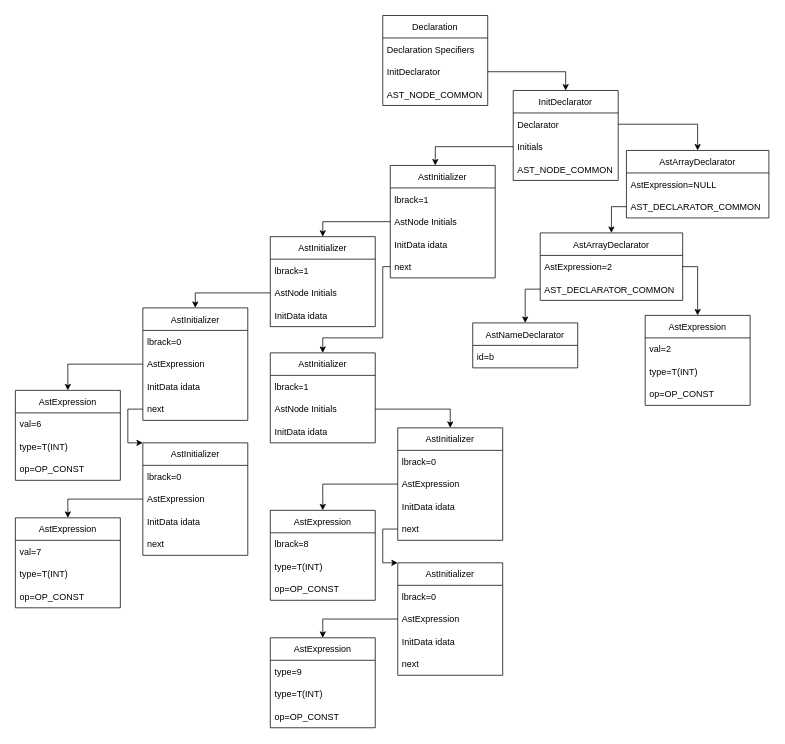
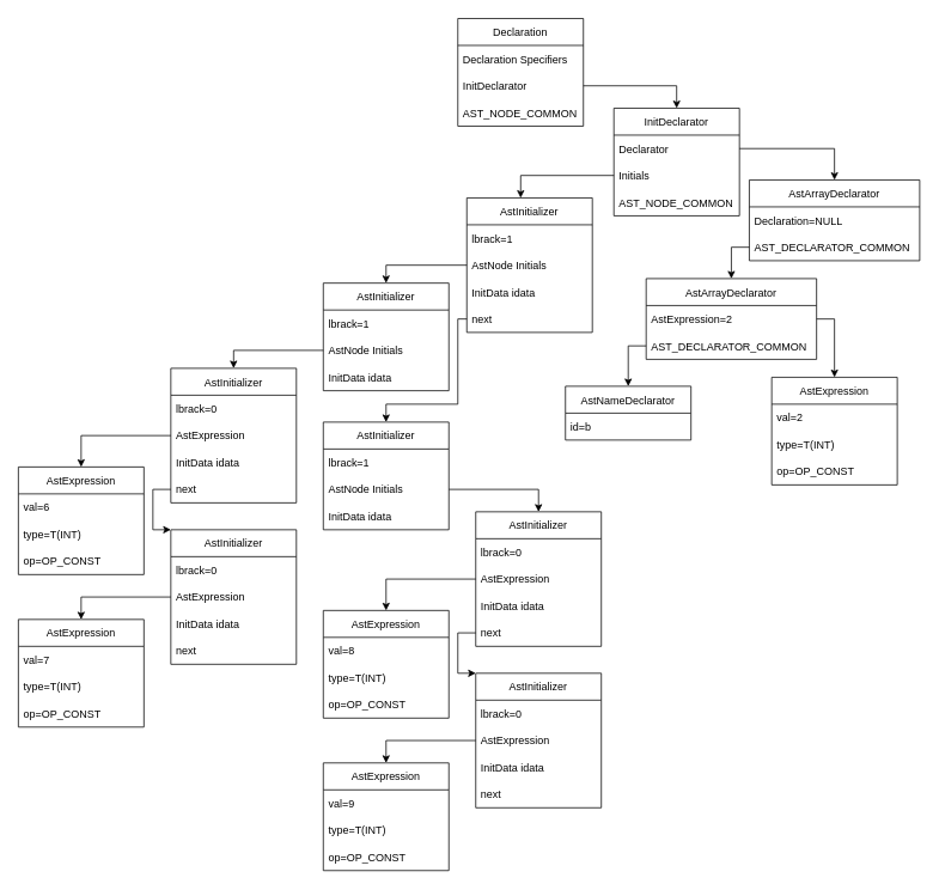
  <mxCell id="0" />
  <mxCell id="1" parent="0" />
  <mxCell id="2" value="Declaration" style="swimlane;fontStyle=0;childLayout=stackLayout;horizontal=1;startSize=30;horizontalStack=0;resizeParent=1;resizeParentMax=0;resizeLast=0;collapsible=1;marginBottom=0;" vertex="1" parent="1"><mxGeometry x="510" y="20" width="140" height="120" as="geometry" /></mxCell>
  <mxCell id="3" value="Declaration Specifiers" style="text;strokeColor=none;fillColor=none;align=left;verticalAlign=middle;spacingLeft=4;spacingRight=4;overflow=hidden;points=[[0,0.5],[1,0.5]];portConstraint=eastwest;rotatable=0;" vertex="1" parent="2"><mxGeometry y="30" width="140" height="30" as="geometry" /></mxCell>
  <mxCell id="4" value="InitDeclarator" style="text;strokeColor=none;fillColor=none;align=left;verticalAlign=middle;spacingLeft=4;spacingRight=4;overflow=hidden;points=[[0,0.5],[1,0.5]];portConstraint=eastwest;rotatable=0;" vertex="1" parent="2"><mxGeometry y="60" width="140" height="30" as="geometry" /></mxCell>
  <mxCell id="5" value="AST_NODE_COMMON" style="text;strokeColor=none;fillColor=none;align=left;verticalAlign=middle;spacingLeft=4;spacingRight=4;overflow=hidden;points=[[0,0.5],[1,0.5]];portConstraint=eastwest;rotatable=0;" vertex="1" parent="2"><mxGeometry y="90" width="140" height="30" as="geometry" /></mxCell>
  <mxCell id="6" value="InitDeclarator" style="swimlane;fontStyle=0;childLayout=stackLayout;horizontal=1;startSize=30;horizontalStack=0;resizeParent=1;resizeParentMax=0;resizeLast=0;collapsible=1;marginBottom=0;" vertex="1" parent="1"><mxGeometry x="684" y="120" width="140" height="120" as="geometry" /></mxCell>
  <mxCell id="7" value="Declarator " style="text;strokeColor=none;fillColor=none;align=left;verticalAlign=middle;spacingLeft=4;spacingRight=4;overflow=hidden;points=[[0,0.5],[1,0.5]];portConstraint=eastwest;rotatable=0;" vertex="1" parent="6"><mxGeometry y="30" width="140" height="30" as="geometry" /></mxCell>
  <mxCell id="8" value="Initials" style="text;strokeColor=none;fillColor=none;align=left;verticalAlign=middle;spacingLeft=4;spacingRight=4;overflow=hidden;points=[[0,0.5],[1,0.5]];portConstraint=eastwest;rotatable=0;" vertex="1" parent="6"><mxGeometry y="60" width="140" height="30" as="geometry" /></mxCell>
  <mxCell id="9" value="AST_NODE_COMMON" style="text;strokeColor=none;fillColor=none;align=left;verticalAlign=middle;spacingLeft=4;spacingRight=4;overflow=hidden;points=[[0,0.5],[1,0.5]];portConstraint=eastwest;rotatable=0;" vertex="1" parent="6"><mxGeometry y="90" width="140" height="30" as="geometry" /></mxCell>
  <mxCell id="10" value="AstArrayDeclarator" style="swimlane;fontStyle=0;childLayout=stackLayout;horizontal=1;startSize=30;horizontalStack=0;resizeParent=1;resizeParentMax=0;resizeLast=0;collapsible=1;marginBottom=0;" vertex="1" parent="1"><mxGeometry x="835" y="200" width="190" height="90" as="geometry" /></mxCell>
- <mxCell id="11" value="AstExpression=NULL" style="text;strokeColor=none;fillColor=none;align=left;verticalAlign=middle;spacingLeft=4;spacingRight=4;overflow=hidden;points=[[0,0.5],[1,0.5]];portConstraint=eastwest;rotatable=0;" vertex="1" parent="10"><mxGeometry y="30" width="190" height="30" as="geometry" /></mxCell>
+ <mxCell id="11" value="Declaration=NULL" style="text;strokeColor=none;fillColor=none;align=left;verticalAlign=middle;spacingLeft=4;spacingRight=4;overflow=hidden;points=[[0,0.5],[1,0.5]];portConstraint=eastwest;rotatable=0;" vertex="1" parent="10"><mxGeometry y="30" width="190" height="30" as="geometry" /></mxCell>
  <mxCell id="12" value="AST_DECLARATOR_COMMON" style="text;strokeColor=none;fillColor=none;align=left;verticalAlign=middle;spacingLeft=4;spacingRight=4;overflow=hidden;points=[[0,0.5],[1,0.5]];portConstraint=eastwest;rotatable=0;" vertex="1" parent="10"><mxGeometry y="60" width="190" height="30" as="geometry" /></mxCell>
  <mxCell id="13" value="AstArrayDeclarator" style="swimlane;fontStyle=0;childLayout=stackLayout;horizontal=1;startSize=30;horizontalStack=0;resizeParent=1;resizeParentMax=0;resizeLast=0;collapsible=1;marginBottom=0;" vertex="1" parent="1"><mxGeometry x="720" y="310" width="190" height="90" as="geometry" /></mxCell>
  <mxCell id="14" value="AstExpression=2" style="text;strokeColor=none;fillColor=none;align=left;verticalAlign=middle;spacingLeft=4;spacingRight=4;overflow=hidden;points=[[0,0.5],[1,0.5]];portConstraint=eastwest;rotatable=0;" vertex="1" parent="13"><mxGeometry y="30" width="190" height="30" as="geometry" /></mxCell>
  <mxCell id="15" value="AST_DECLARATOR_COMMON" style="text;strokeColor=none;fillColor=none;align=left;verticalAlign=middle;spacingLeft=4;spacingRight=4;overflow=hidden;points=[[0,0.5],[1,0.5]];portConstraint=eastwest;rotatable=0;" vertex="1" parent="13"><mxGeometry y="60" width="190" height="30" as="geometry" /></mxCell>
  <mxCell id="16" style="edgeStyle=orthogonalEdgeStyle;rounded=0;orthogonalLoop=1;jettySize=auto;html=1;" edge="1" parent="1" source="7" target="10"><mxGeometry relative="1" as="geometry" /></mxCell>
  <mxCell id="17" value="AstNameDeclarator" style="swimlane;fontStyle=0;childLayout=stackLayout;horizontal=1;startSize=30;horizontalStack=0;resizeParent=1;resizeParentMax=0;resizeLast=0;collapsible=1;marginBottom=0;" vertex="1" parent="1"><mxGeometry x="630" y="430" width="140" height="60" as="geometry" /></mxCell>
  <mxCell id="18" value="id=b" style="text;strokeColor=none;fillColor=none;align=left;verticalAlign=middle;spacingLeft=4;spacingRight=4;overflow=hidden;points=[[0,0.5],[1,0.5]];portConstraint=eastwest;rotatable=0;" vertex="1" parent="17"><mxGeometry y="30" width="140" height="30" as="geometry" /></mxCell>
  <mxCell id="19" style="edgeStyle=orthogonalEdgeStyle;rounded=0;orthogonalLoop=1;jettySize=auto;html=1;entryX=0.5;entryY=0;entryDx=0;entryDy=0;" edge="1" parent="1" source="12" target="13"><mxGeometry relative="1" as="geometry" /></mxCell>
  <mxCell id="20" style="edgeStyle=orthogonalEdgeStyle;rounded=0;orthogonalLoop=1;jettySize=auto;html=1;entryX=0.5;entryY=0;entryDx=0;entryDy=0;" edge="1" parent="1" source="15" target="17"><mxGeometry relative="1" as="geometry" /></mxCell>
  <mxCell id="21" value="AstExpression" style="swimlane;fontStyle=0;childLayout=stackLayout;horizontal=1;startSize=30;horizontalStack=0;resizeParent=1;resizeParentMax=0;resizeLast=0;collapsible=1;marginBottom=0;" vertex="1" parent="1"><mxGeometry x="860" y="420" width="140" height="120" as="geometry" /></mxCell>
  <mxCell id="22" value="val=2" style="text;strokeColor=none;fillColor=none;align=left;verticalAlign=middle;spacingLeft=4;spacingRight=4;overflow=hidden;points=[[0,0.5],[1,0.5]];portConstraint=eastwest;rotatable=0;" vertex="1" parent="21"><mxGeometry y="30" width="140" height="30" as="geometry" /></mxCell>
  <mxCell id="23" value="type=T(INT)" style="text;strokeColor=none;fillColor=none;align=left;verticalAlign=middle;spacingLeft=4;spacingRight=4;overflow=hidden;points=[[0,0.5],[1,0.5]];portConstraint=eastwest;rotatable=0;" vertex="1" parent="21"><mxGeometry y="60" width="140" height="30" as="geometry" /></mxCell>
  <mxCell id="24" value="op=OP_CONST" style="text;strokeColor=none;fillColor=none;align=left;verticalAlign=middle;spacingLeft=4;spacingRight=4;overflow=hidden;points=[[0,0.5],[1,0.5]];portConstraint=eastwest;rotatable=0;" vertex="1" parent="21"><mxGeometry y="90" width="140" height="30" as="geometry" /></mxCell>
  <mxCell id="25" style="edgeStyle=orthogonalEdgeStyle;rounded=0;orthogonalLoop=1;jettySize=auto;html=1;entryX=0.5;entryY=0;entryDx=0;entryDy=0;" edge="1" parent="1" source="14" target="21"><mxGeometry relative="1" as="geometry" /></mxCell>
  <mxCell id="26" style="edgeStyle=orthogonalEdgeStyle;rounded=0;orthogonalLoop=1;jettySize=auto;html=1;entryX=0.5;entryY=0;entryDx=0;entryDy=0;" edge="1" parent="1" source="4" target="6"><mxGeometry relative="1" as="geometry" /></mxCell>
  <mxCell id="27" value="AstInitializer" style="swimlane;fontStyle=0;childLayout=stackLayout;horizontal=1;startSize=30;horizontalStack=0;resizeParent=1;resizeParentMax=0;resizeLast=0;collapsible=1;marginBottom=0;" vertex="1" parent="1"><mxGeometry x="520" y="220" width="140" height="150" as="geometry" /></mxCell>
  <mxCell id="28" value="lbrack=1" style="text;strokeColor=none;fillColor=none;align=left;verticalAlign=middle;spacingLeft=4;spacingRight=4;overflow=hidden;points=[[0,0.5],[1,0.5]];portConstraint=eastwest;rotatable=0;" vertex="1" parent="27"><mxGeometry y="30" width="140" height="30" as="geometry" /></mxCell>
  <mxCell id="29" value="AstNode Initials" style="text;strokeColor=none;fillColor=none;align=left;verticalAlign=middle;spacingLeft=4;spacingRight=4;overflow=hidden;points=[[0,0.5],[1,0.5]];portConstraint=eastwest;rotatable=0;" vertex="1" parent="27"><mxGeometry y="60" width="140" height="30" as="geometry" /></mxCell>
  <mxCell id="30" value="InitData idata" style="text;strokeColor=none;fillColor=none;align=left;verticalAlign=middle;spacingLeft=4;spacingRight=4;overflow=hidden;points=[[0,0.5],[1,0.5]];portConstraint=eastwest;rotatable=0;" vertex="1" parent="27"><mxGeometry y="90" width="140" height="30" as="geometry" /></mxCell>
  <mxCell id="31" value="next" style="text;strokeColor=none;fillColor=none;align=left;verticalAlign=middle;spacingLeft=4;spacingRight=4;overflow=hidden;points=[[0,0.5],[1,0.5]];portConstraint=eastwest;rotatable=0;" vertex="1" parent="27"><mxGeometry y="120" width="140" height="30" as="geometry" /></mxCell>
  <mxCell id="32" value="AstInitializer" style="swimlane;fontStyle=0;childLayout=stackLayout;horizontal=1;startSize=30;horizontalStack=0;resizeParent=1;resizeParentMax=0;resizeLast=0;collapsible=1;marginBottom=0;" vertex="1" parent="1"><mxGeometry x="360" y="315" width="140" height="120" as="geometry" /></mxCell>
  <mxCell id="33" value="lbrack=1" style="text;strokeColor=none;fillColor=none;align=left;verticalAlign=middle;spacingLeft=4;spacingRight=4;overflow=hidden;points=[[0,0.5],[1,0.5]];portConstraint=eastwest;rotatable=0;" vertex="1" parent="32"><mxGeometry y="30" width="140" height="30" as="geometry" /></mxCell>
  <mxCell id="34" value="AstNode Initials" style="text;strokeColor=none;fillColor=none;align=left;verticalAlign=middle;spacingLeft=4;spacingRight=4;overflow=hidden;points=[[0,0.5],[1,0.5]];portConstraint=eastwest;rotatable=0;" vertex="1" parent="32"><mxGeometry y="60" width="140" height="30" as="geometry" /></mxCell>
  <mxCell id="35" value="InitData idata" style="text;strokeColor=none;fillColor=none;align=left;verticalAlign=middle;spacingLeft=4;spacingRight=4;overflow=hidden;points=[[0,0.5],[1,0.5]];portConstraint=eastwest;rotatable=0;" vertex="1" parent="32"><mxGeometry y="90" width="140" height="30" as="geometry" /></mxCell>
  <mxCell id="36" style="edgeStyle=orthogonalEdgeStyle;rounded=0;orthogonalLoop=1;jettySize=auto;html=1;" edge="1" parent="1" source="29" target="32"><mxGeometry relative="1" as="geometry" /></mxCell>
  <mxCell id="37" value="AstInitializer" style="swimlane;fontStyle=0;childLayout=stackLayout;horizontal=1;startSize=30;horizontalStack=0;resizeParent=1;resizeParentMax=0;resizeLast=0;collapsible=1;marginBottom=0;" vertex="1" parent="1"><mxGeometry x="190" y="410" width="140" height="150" as="geometry" /></mxCell>
  <mxCell id="38" value="lbrack=0" style="text;strokeColor=none;fillColor=none;align=left;verticalAlign=middle;spacingLeft=4;spacingRight=4;overflow=hidden;points=[[0,0.5],[1,0.5]];portConstraint=eastwest;rotatable=0;" vertex="1" parent="37"><mxGeometry y="30" width="140" height="30" as="geometry" /></mxCell>
  <mxCell id="39" value="AstExpression" style="text;strokeColor=none;fillColor=none;align=left;verticalAlign=middle;spacingLeft=4;spacingRight=4;overflow=hidden;points=[[0,0.5],[1,0.5]];portConstraint=eastwest;rotatable=0;" vertex="1" parent="37"><mxGeometry y="60" width="140" height="30" as="geometry" /></mxCell>
  <mxCell id="40" value="InitData idata" style="text;strokeColor=none;fillColor=none;align=left;verticalAlign=middle;spacingLeft=4;spacingRight=4;overflow=hidden;points=[[0,0.5],[1,0.5]];portConstraint=eastwest;rotatable=0;" vertex="1" parent="37"><mxGeometry y="90" width="140" height="30" as="geometry" /></mxCell>
  <mxCell id="41" value="next" style="text;strokeColor=none;fillColor=none;align=left;verticalAlign=middle;spacingLeft=4;spacingRight=4;overflow=hidden;points=[[0,0.5],[1,0.5]];portConstraint=eastwest;rotatable=0;" vertex="1" parent="37"><mxGeometry y="120" width="140" height="30" as="geometry" /></mxCell>
  <mxCell id="42" style="edgeStyle=orthogonalEdgeStyle;rounded=0;orthogonalLoop=1;jettySize=auto;html=1;entryX=0.5;entryY=0;entryDx=0;entryDy=0;" edge="1" parent="1" source="34" target="37"><mxGeometry relative="1" as="geometry" /></mxCell>
  <mxCell id="43" value="AstExpression" style="swimlane;fontStyle=0;childLayout=stackLayout;horizontal=1;startSize=30;horizontalStack=0;resizeParent=1;resizeParentMax=0;resizeLast=0;collapsible=1;marginBottom=0;" vertex="1" parent="1"><mxGeometry x="20" y="520" width="140" height="120" as="geometry" /></mxCell>
  <mxCell id="44" value="val=6" style="text;strokeColor=none;fillColor=none;align=left;verticalAlign=middle;spacingLeft=4;spacingRight=4;overflow=hidden;points=[[0,0.5],[1,0.5]];portConstraint=eastwest;rotatable=0;" vertex="1" parent="43"><mxGeometry y="30" width="140" height="30" as="geometry" /></mxCell>
  <mxCell id="45" value="type=T(INT)" style="text;strokeColor=none;fillColor=none;align=left;verticalAlign=middle;spacingLeft=4;spacingRight=4;overflow=hidden;points=[[0,0.5],[1,0.5]];portConstraint=eastwest;rotatable=0;" vertex="1" parent="43"><mxGeometry y="60" width="140" height="30" as="geometry" /></mxCell>
  <mxCell id="46" value="op=OP_CONST" style="text;strokeColor=none;fillColor=none;align=left;verticalAlign=middle;spacingLeft=4;spacingRight=4;overflow=hidden;points=[[0,0.5],[1,0.5]];portConstraint=eastwest;rotatable=0;" vertex="1" parent="43"><mxGeometry y="90" width="140" height="30" as="geometry" /></mxCell>
  <mxCell id="47" style="edgeStyle=orthogonalEdgeStyle;rounded=0;orthogonalLoop=1;jettySize=auto;html=1;entryX=0.5;entryY=0;entryDx=0;entryDy=0;" edge="1" parent="1" source="39" target="43"><mxGeometry relative="1" as="geometry" /></mxCell>
  <mxCell id="48" value="AstInitializer" style="swimlane;fontStyle=0;childLayout=stackLayout;horizontal=1;startSize=30;horizontalStack=0;resizeParent=1;resizeParentMax=0;resizeLast=0;collapsible=1;marginBottom=0;" vertex="1" parent="1"><mxGeometry x="190" y="590" width="140" height="150" as="geometry" /></mxCell>
  <mxCell id="49" value="lbrack=0" style="text;strokeColor=none;fillColor=none;align=left;verticalAlign=middle;spacingLeft=4;spacingRight=4;overflow=hidden;points=[[0,0.5],[1,0.5]];portConstraint=eastwest;rotatable=0;" vertex="1" parent="48"><mxGeometry y="30" width="140" height="30" as="geometry" /></mxCell>
  <mxCell id="50" value="AstExpression" style="text;strokeColor=none;fillColor=none;align=left;verticalAlign=middle;spacingLeft=4;spacingRight=4;overflow=hidden;points=[[0,0.5],[1,0.5]];portConstraint=eastwest;rotatable=0;" vertex="1" parent="48"><mxGeometry y="60" width="140" height="30" as="geometry" /></mxCell>
  <mxCell id="51" value="InitData idata" style="text;strokeColor=none;fillColor=none;align=left;verticalAlign=middle;spacingLeft=4;spacingRight=4;overflow=hidden;points=[[0,0.5],[1,0.5]];portConstraint=eastwest;rotatable=0;" vertex="1" parent="48"><mxGeometry y="90" width="140" height="30" as="geometry" /></mxCell>
  <mxCell id="52" value="next" style="text;strokeColor=none;fillColor=none;align=left;verticalAlign=middle;spacingLeft=4;spacingRight=4;overflow=hidden;points=[[0,0.5],[1,0.5]];portConstraint=eastwest;rotatable=0;" vertex="1" parent="48"><mxGeometry y="120" width="140" height="30" as="geometry" /></mxCell>
  <mxCell id="53" value="AstExpression" style="swimlane;fontStyle=0;childLayout=stackLayout;horizontal=1;startSize=30;horizontalStack=0;resizeParent=1;resizeParentMax=0;resizeLast=0;collapsible=1;marginBottom=0;" vertex="1" parent="1"><mxGeometry x="20" y="690" width="140" height="120" as="geometry" /></mxCell>
  <mxCell id="54" value="val=7" style="text;strokeColor=none;fillColor=none;align=left;verticalAlign=middle;spacingLeft=4;spacingRight=4;overflow=hidden;points=[[0,0.5],[1,0.5]];portConstraint=eastwest;rotatable=0;" vertex="1" parent="53"><mxGeometry y="30" width="140" height="30" as="geometry" /></mxCell>
  <mxCell id="55" value="type=T(INT)" style="text;strokeColor=none;fillColor=none;align=left;verticalAlign=middle;spacingLeft=4;spacingRight=4;overflow=hidden;points=[[0,0.5],[1,0.5]];portConstraint=eastwest;rotatable=0;" vertex="1" parent="53"><mxGeometry y="60" width="140" height="30" as="geometry" /></mxCell>
  <mxCell id="56" value="op=OP_CONST" style="text;strokeColor=none;fillColor=none;align=left;verticalAlign=middle;spacingLeft=4;spacingRight=4;overflow=hidden;points=[[0,0.5],[1,0.5]];portConstraint=eastwest;rotatable=0;" vertex="1" parent="53"><mxGeometry y="90" width="140" height="30" as="geometry" /></mxCell>
  <mxCell id="57" style="edgeStyle=orthogonalEdgeStyle;rounded=0;orthogonalLoop=1;jettySize=auto;html=1;entryX=0.5;entryY=0;entryDx=0;entryDy=0;" edge="1" parent="1" source="50" target="53"><mxGeometry relative="1" as="geometry" /></mxCell>
  <mxCell id="58" style="edgeStyle=orthogonalEdgeStyle;rounded=0;orthogonalLoop=1;jettySize=auto;html=1;entryX=0;entryY=0;entryDx=0;entryDy=0;" edge="1" parent="1" source="41" target="48"><mxGeometry relative="1" as="geometry"><Array as="points"><mxPoint x="170" y="545" /><mxPoint x="170" y="590" /></Array></mxGeometry></mxCell>
  <mxCell id="59" value="AstInitializer" style="swimlane;fontStyle=0;childLayout=stackLayout;horizontal=1;startSize=30;horizontalStack=0;resizeParent=1;resizeParentMax=0;resizeLast=0;collapsible=1;marginBottom=0;" vertex="1" parent="1"><mxGeometry x="360" y="470" width="140" height="120" as="geometry" /></mxCell>
  <mxCell id="60" value="lbrack=1" style="text;strokeColor=none;fillColor=none;align=left;verticalAlign=middle;spacingLeft=4;spacingRight=4;overflow=hidden;points=[[0,0.5],[1,0.5]];portConstraint=eastwest;rotatable=0;" vertex="1" parent="59"><mxGeometry y="30" width="140" height="30" as="geometry" /></mxCell>
  <mxCell id="61" value="AstNode Initials" style="text;strokeColor=none;fillColor=none;align=left;verticalAlign=middle;spacingLeft=4;spacingRight=4;overflow=hidden;points=[[0,0.5],[1,0.5]];portConstraint=eastwest;rotatable=0;" vertex="1" parent="59"><mxGeometry y="60" width="140" height="30" as="geometry" /></mxCell>
  <mxCell id="62" value="InitData idata" style="text;strokeColor=none;fillColor=none;align=left;verticalAlign=middle;spacingLeft=4;spacingRight=4;overflow=hidden;points=[[0,0.5],[1,0.5]];portConstraint=eastwest;rotatable=0;" vertex="1" parent="59"><mxGeometry y="90" width="140" height="30" as="geometry" /></mxCell>
  <mxCell id="63" style="edgeStyle=orthogonalEdgeStyle;rounded=0;orthogonalLoop=1;jettySize=auto;html=1;" edge="1" parent="1" source="31" target="59"><mxGeometry relative="1" as="geometry"><Array as="points"><mxPoint x="510" y="355" /><mxPoint x="510" y="450" /><mxPoint x="430" y="450" /></Array></mxGeometry></mxCell>
  <mxCell id="64" value="AstInitializer" style="swimlane;fontStyle=0;childLayout=stackLayout;horizontal=1;startSize=30;horizontalStack=0;resizeParent=1;resizeParentMax=0;resizeLast=0;collapsible=1;marginBottom=0;" vertex="1" parent="1"><mxGeometry x="530" y="570" width="140" height="150" as="geometry" /></mxCell>
  <mxCell id="65" value="lbrack=0" style="text;strokeColor=none;fillColor=none;align=left;verticalAlign=middle;spacingLeft=4;spacingRight=4;overflow=hidden;points=[[0,0.5],[1,0.5]];portConstraint=eastwest;rotatable=0;" vertex="1" parent="64"><mxGeometry y="30" width="140" height="30" as="geometry" /></mxCell>
  <mxCell id="66" value="AstExpression" style="text;strokeColor=none;fillColor=none;align=left;verticalAlign=middle;spacingLeft=4;spacingRight=4;overflow=hidden;points=[[0,0.5],[1,0.5]];portConstraint=eastwest;rotatable=0;" vertex="1" parent="64"><mxGeometry y="60" width="140" height="30" as="geometry" /></mxCell>
  <mxCell id="67" value="InitData idata" style="text;strokeColor=none;fillColor=none;align=left;verticalAlign=middle;spacingLeft=4;spacingRight=4;overflow=hidden;points=[[0,0.5],[1,0.5]];portConstraint=eastwest;rotatable=0;" vertex="1" parent="64"><mxGeometry y="90" width="140" height="30" as="geometry" /></mxCell>
  <mxCell id="68" value="next" style="text;strokeColor=none;fillColor=none;align=left;verticalAlign=middle;spacingLeft=4;spacingRight=4;overflow=hidden;points=[[0,0.5],[1,0.5]];portConstraint=eastwest;rotatable=0;" vertex="1" parent="64"><mxGeometry y="120" width="140" height="30" as="geometry" /></mxCell>
  <mxCell id="69" value="AstExpression" style="swimlane;fontStyle=0;childLayout=stackLayout;horizontal=1;startSize=30;horizontalStack=0;resizeParent=1;resizeParentMax=0;resizeLast=0;collapsible=1;marginBottom=0;" vertex="1" parent="1"><mxGeometry x="360" y="680" width="140" height="120" as="geometry" /></mxCell>
- <mxCell id="70" value="lbrack=8" style="text;strokeColor=none;fillColor=none;align=left;verticalAlign=middle;spacingLeft=4;spacingRight=4;overflow=hidden;points=[[0,0.5],[1,0.5]];portConstraint=eastwest;rotatable=0;" vertex="1" parent="69"><mxGeometry y="30" width="140" height="30" as="geometry" /></mxCell>
+ <mxCell id="70" value="val=8" style="text;strokeColor=none;fillColor=none;align=left;verticalAlign=middle;spacingLeft=4;spacingRight=4;overflow=hidden;points=[[0,0.5],[1,0.5]];portConstraint=eastwest;rotatable=0;" vertex="1" parent="69"><mxGeometry y="30" width="140" height="30" as="geometry" /></mxCell>
  <mxCell id="71" value="type=T(INT)" style="text;strokeColor=none;fillColor=none;align=left;verticalAlign=middle;spacingLeft=4;spacingRight=4;overflow=hidden;points=[[0,0.5],[1,0.5]];portConstraint=eastwest;rotatable=0;" vertex="1" parent="69"><mxGeometry y="60" width="140" height="30" as="geometry" /></mxCell>
  <mxCell id="72" value="op=OP_CONST" style="text;strokeColor=none;fillColor=none;align=left;verticalAlign=middle;spacingLeft=4;spacingRight=4;overflow=hidden;points=[[0,0.5],[1,0.5]];portConstraint=eastwest;rotatable=0;" vertex="1" parent="69"><mxGeometry y="90" width="140" height="30" as="geometry" /></mxCell>
  <mxCell id="73" style="edgeStyle=orthogonalEdgeStyle;rounded=0;orthogonalLoop=1;jettySize=auto;html=1;entryX=0.5;entryY=0;entryDx=0;entryDy=0;" edge="1" parent="1" source="66" target="69"><mxGeometry relative="1" as="geometry" /></mxCell>
  <mxCell id="74" value="AstInitializer" style="swimlane;fontStyle=0;childLayout=stackLayout;horizontal=1;startSize=30;horizontalStack=0;resizeParent=1;resizeParentMax=0;resizeLast=0;collapsible=1;marginBottom=0;" vertex="1" parent="1"><mxGeometry x="530" y="750" width="140" height="150" as="geometry" /></mxCell>
  <mxCell id="75" value="lbrack=0" style="text;strokeColor=none;fillColor=none;align=left;verticalAlign=middle;spacingLeft=4;spacingRight=4;overflow=hidden;points=[[0,0.5],[1,0.5]];portConstraint=eastwest;rotatable=0;" vertex="1" parent="74"><mxGeometry y="30" width="140" height="30" as="geometry" /></mxCell>
  <mxCell id="76" value="AstExpression" style="text;strokeColor=none;fillColor=none;align=left;verticalAlign=middle;spacingLeft=4;spacingRight=4;overflow=hidden;points=[[0,0.5],[1,0.5]];portConstraint=eastwest;rotatable=0;" vertex="1" parent="74"><mxGeometry y="60" width="140" height="30" as="geometry" /></mxCell>
  <mxCell id="77" value="InitData idata" style="text;strokeColor=none;fillColor=none;align=left;verticalAlign=middle;spacingLeft=4;spacingRight=4;overflow=hidden;points=[[0,0.5],[1,0.5]];portConstraint=eastwest;rotatable=0;" vertex="1" parent="74"><mxGeometry y="90" width="140" height="30" as="geometry" /></mxCell>
  <mxCell id="78" value="next" style="text;strokeColor=none;fillColor=none;align=left;verticalAlign=middle;spacingLeft=4;spacingRight=4;overflow=hidden;points=[[0,0.5],[1,0.5]];portConstraint=eastwest;rotatable=0;" vertex="1" parent="74"><mxGeometry y="120" width="140" height="30" as="geometry" /></mxCell>
  <mxCell id="79" value="AstExpression" style="swimlane;fontStyle=0;childLayout=stackLayout;horizontal=1;startSize=30;horizontalStack=0;resizeParent=1;resizeParentMax=0;resizeLast=0;collapsible=1;marginBottom=0;" vertex="1" parent="1"><mxGeometry x="360" y="850" width="140" height="120" as="geometry" /></mxCell>
- <mxCell id="80" value="type=9" style="text;strokeColor=none;fillColor=none;align=left;verticalAlign=middle;spacingLeft=4;spacingRight=4;overflow=hidden;points=[[0,0.5],[1,0.5]];portConstraint=eastwest;rotatable=0;" vertex="1" parent="79"><mxGeometry y="30" width="140" height="30" as="geometry" /></mxCell>
+ <mxCell id="80" value="val=9" style="text;strokeColor=none;fillColor=none;align=left;verticalAlign=middle;spacingLeft=4;spacingRight=4;overflow=hidden;points=[[0,0.5],[1,0.5]];portConstraint=eastwest;rotatable=0;" vertex="1" parent="79"><mxGeometry y="30" width="140" height="30" as="geometry" /></mxCell>
  <mxCell id="81" value="type=T(INT)" style="text;strokeColor=none;fillColor=none;align=left;verticalAlign=middle;spacingLeft=4;spacingRight=4;overflow=hidden;points=[[0,0.5],[1,0.5]];portConstraint=eastwest;rotatable=0;" vertex="1" parent="79"><mxGeometry y="60" width="140" height="30" as="geometry" /></mxCell>
  <mxCell id="82" value="op=OP_CONST" style="text;strokeColor=none;fillColor=none;align=left;verticalAlign=middle;spacingLeft=4;spacingRight=4;overflow=hidden;points=[[0,0.5],[1,0.5]];portConstraint=eastwest;rotatable=0;" vertex="1" parent="79"><mxGeometry y="90" width="140" height="30" as="geometry" /></mxCell>
  <mxCell id="83" style="edgeStyle=orthogonalEdgeStyle;rounded=0;orthogonalLoop=1;jettySize=auto;html=1;entryX=0.5;entryY=0;entryDx=0;entryDy=0;" edge="1" parent="1" source="76" target="79"><mxGeometry relative="1" as="geometry" /></mxCell>
  <mxCell id="84" style="edgeStyle=orthogonalEdgeStyle;rounded=0;orthogonalLoop=1;jettySize=auto;html=1;entryX=0;entryY=0;entryDx=0;entryDy=0;" edge="1" parent="1" source="68" target="74"><mxGeometry relative="1" as="geometry"><Array as="points"><mxPoint x="510" y="705" /><mxPoint x="510" y="750" /></Array></mxGeometry></mxCell>
  <mxCell id="85" style="edgeStyle=orthogonalEdgeStyle;rounded=0;orthogonalLoop=1;jettySize=auto;html=1;" edge="1" parent="1" source="61" target="64"><mxGeometry relative="1" as="geometry" /></mxCell>
  <mxCell id="86" style="edgeStyle=orthogonalEdgeStyle;rounded=0;orthogonalLoop=1;jettySize=auto;html=1;entryX=0.429;entryY=0;entryDx=0;entryDy=0;entryPerimeter=0;" edge="1" parent="1" source="8" target="27"><mxGeometry relative="1" as="geometry" /></mxCell>
